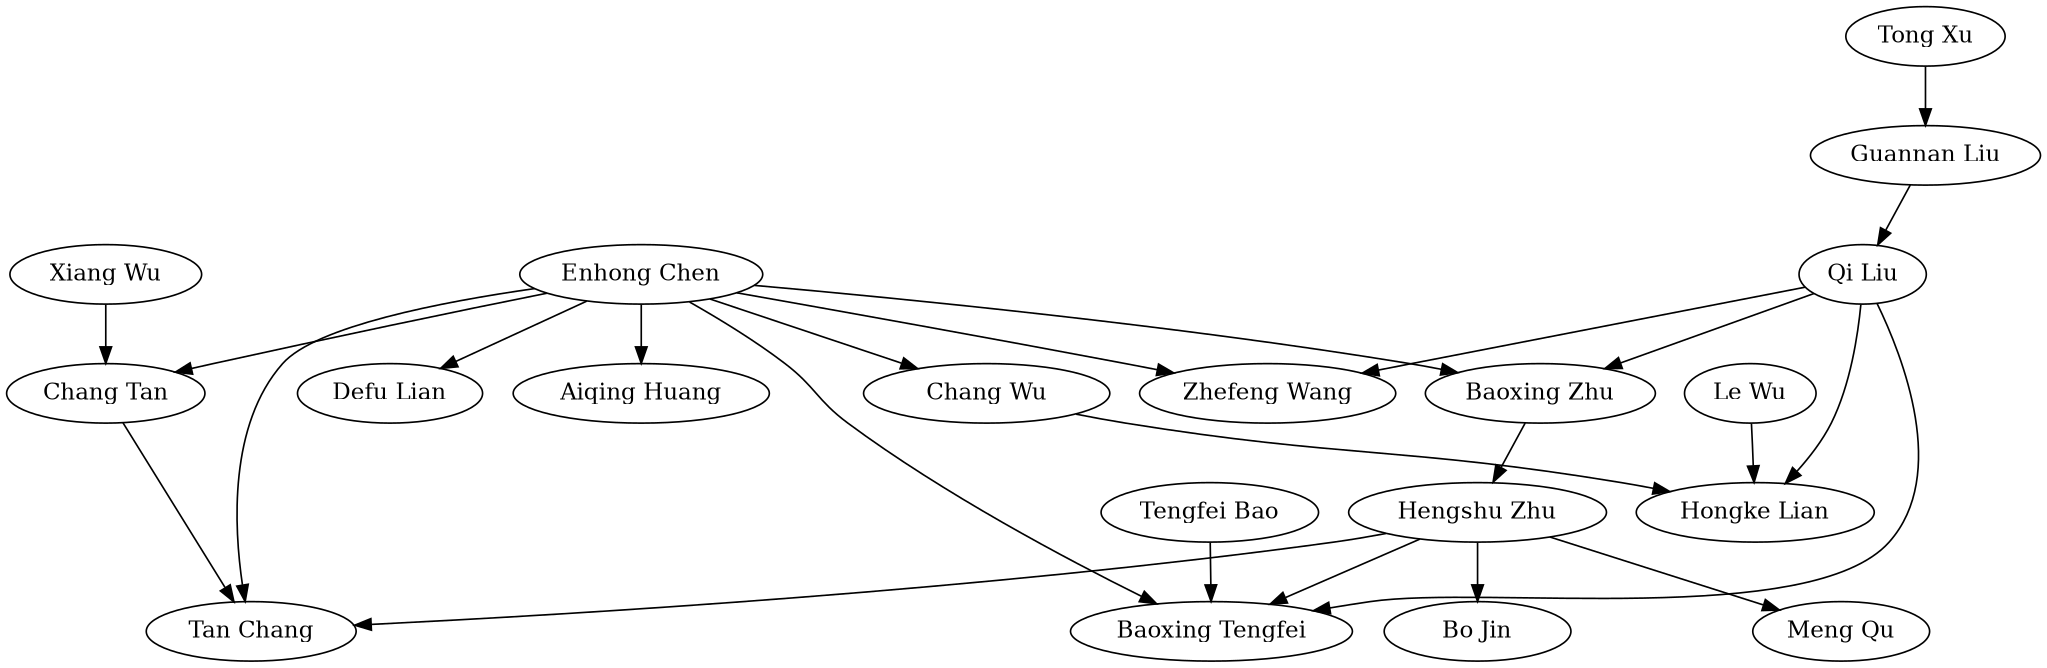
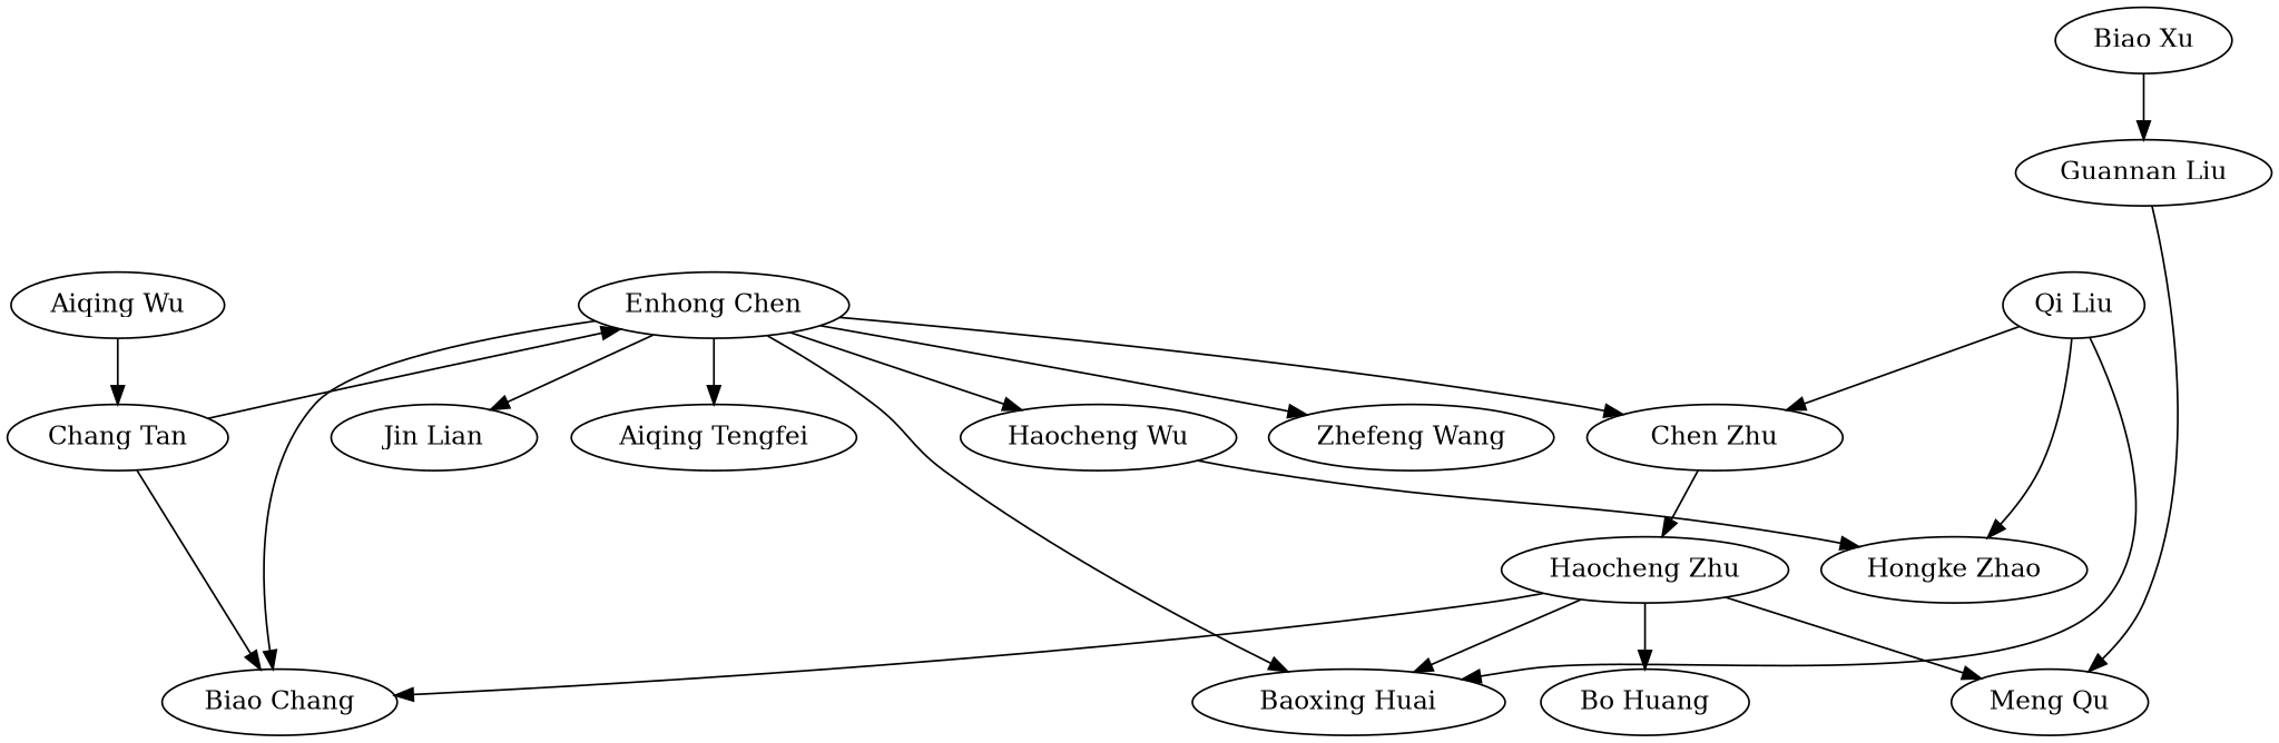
  strict digraph {
    "Enhong Chen"
    "Chang Tan"
-   "Baoxing Huai" [label="Baoxing Tengfei"]
-   "Biao Chang" [label="Tan Chang"]
-   "Aiqing Huang"
-   "Defu Lian"
-   "Chen Zhu" [label="Baoxing Zhu"]
-   "Haocheng Wu" [label="Chang Wu"]
+   "Baoxing Huai"
+   "Biao Chang"
+   "Aiqing Huang" [label="Aiqing Tengfei"]
+   "Defu Lian" [label="Jin Lian"]
+   "Chen Zhu"
+   "Haocheng Wu"
    "Zhefeng Wang"
-   "Hengshu Zhu"
-   "Hongke Zhao" [label="Hongke Lian"]
-   "Tong Xu"
+   "Hengshu Zhu" [label="Haocheng Zhu"]
+   "Hongke Zhao"
+   "Tong Xu" [label="Biao Xu"]
    "Guannan Liu"
    "Meng Qu"
-   "Tengfei Bao"
    "Qi Liu"
-   "Bo Jin"
-   "Xiang Wu"
-   "Le Wu"
-   "Enhong Chen" -> "Chang Tan"
+   "Bo Jin" [label="Bo Huang"]
+   "Xiang Wu" [label="Aiqing Wu"]
+   "Chang Tan" -> "Enhong Chen"
    "Enhong Chen" -> "Baoxing Huai"
    "Enhong Chen" -> "Biao Chang"
    "Enhong Chen" -> "Aiqing Huang"
    "Enhong Chen" -> "Defu Lian"
    "Enhong Chen" -> "Chen Zhu"
    "Enhong Chen" -> "Haocheng Wu"
    "Enhong Chen" -> "Zhefeng Wang"
    "Chang Tan" -> "Biao Chang"
    "Chen Zhu" -> "Hengshu Zhu"
    "Haocheng Wu" -> "Hongke Zhao"
    "Hengshu Zhu" -> "Baoxing Huai"
    "Hengshu Zhu" -> "Biao Chang"
    "Hengshu Zhu" -> "Meng Qu"
    "Hengshu Zhu" -> "Bo Jin"
    "Tong Xu" -> "Guannan Liu"
-   "Guannan Liu" -> "Qi Liu"
-   "Tengfei Bao" -> "Baoxing Huai"
+   "Guannan Liu" -> "Meng Qu"
    "Qi Liu" -> "Baoxing Huai"
    "Qi Liu" -> "Chen Zhu"
-   "Qi Liu" -> "Zhefeng Wang"
    "Qi Liu" -> "Hongke Zhao"
    "Xiang Wu" -> "Chang Tan"
-   "Le Wu" -> "Hongke Zhao"
  }
